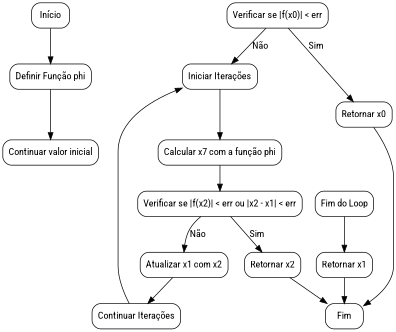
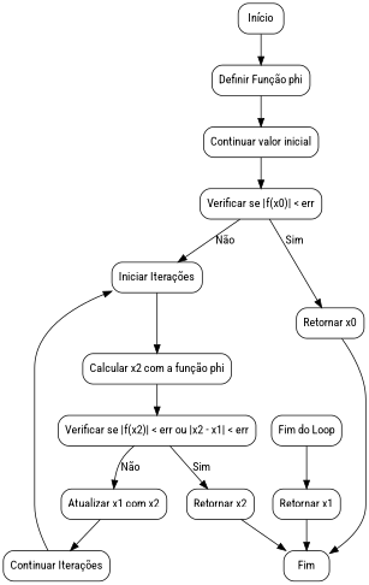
  digraph {
    fontname="Roboto Condensed"
    node [fontname="Roboto Condensed" shape=box style=rounded]
    edge [fontname="Roboto Condensed"]
    n1 [label="Início"]
    n2 [label="Definir Função phi"]
    n3 [label="Continuar valor inicial"]
    n4 [label="Verificar se |f(x0)| < err"]
    n5 [label="Retornar x0"]
    n6 [label="Iniciar Iterações"]
    n7 [label=Fim]
-   n8 [label="Calcular x7 com a função phi"]
+   n8 [label="Calcular x2 com a função phi"]
    n9 [label="Verificar se |f(x2)| < err ou |x2 - x1| < err"]
    n10 [label="Retornar x2"]
    n11 [label="Atualizar x1 com x2"]
    n12 [label="Continuar Iterações"]
    n13 [label="Fim do Loop"]
    n14 [label="Retornar x1"]
    n1 -> n2
    n2 -> n3
+   n3 -> n4
    n4 -> n5 [label=Sim]
    n4 -> n6 [label="Não"]
    n5 -> n7
    n6 -> n8
    n8 -> n9
    n9 -> n10 [label=Sim]
    n9 -> n11 [label="Não"]
    n10 -> n7
    n11 -> n12
    n12 -> n6
    n13 -> n14
    n14 -> n7
  }
